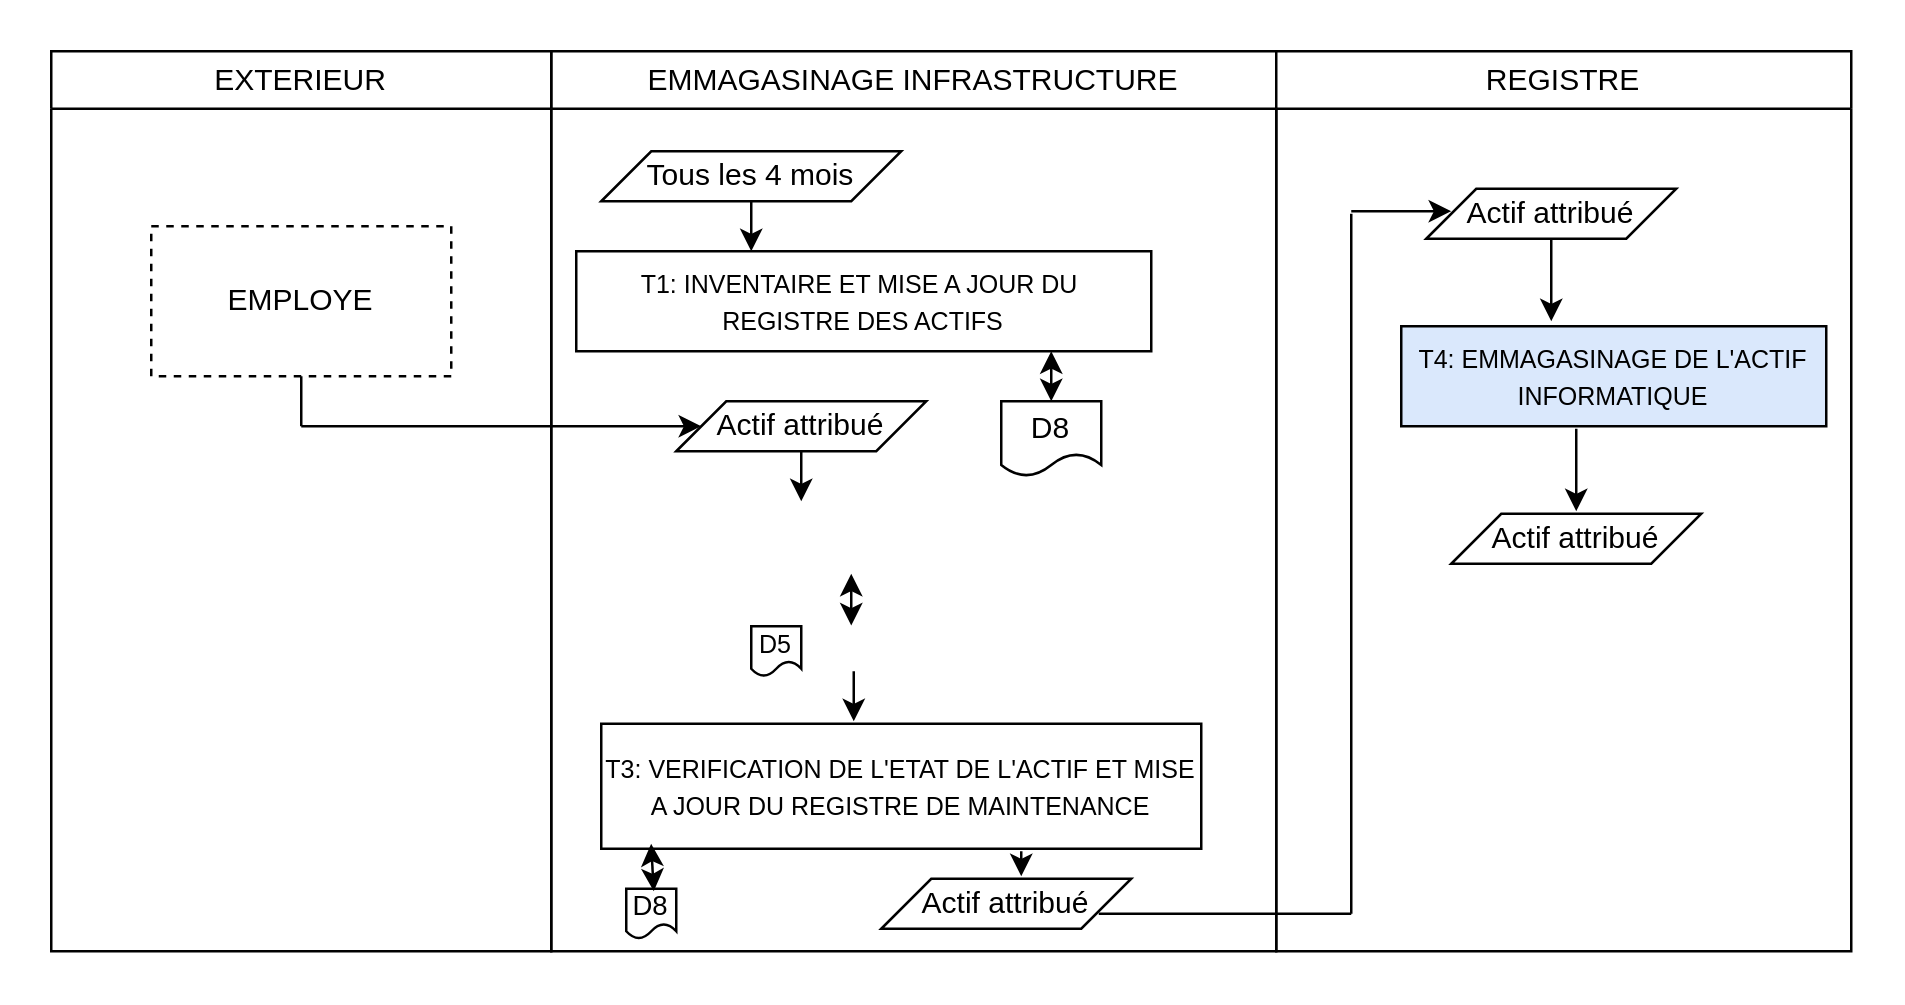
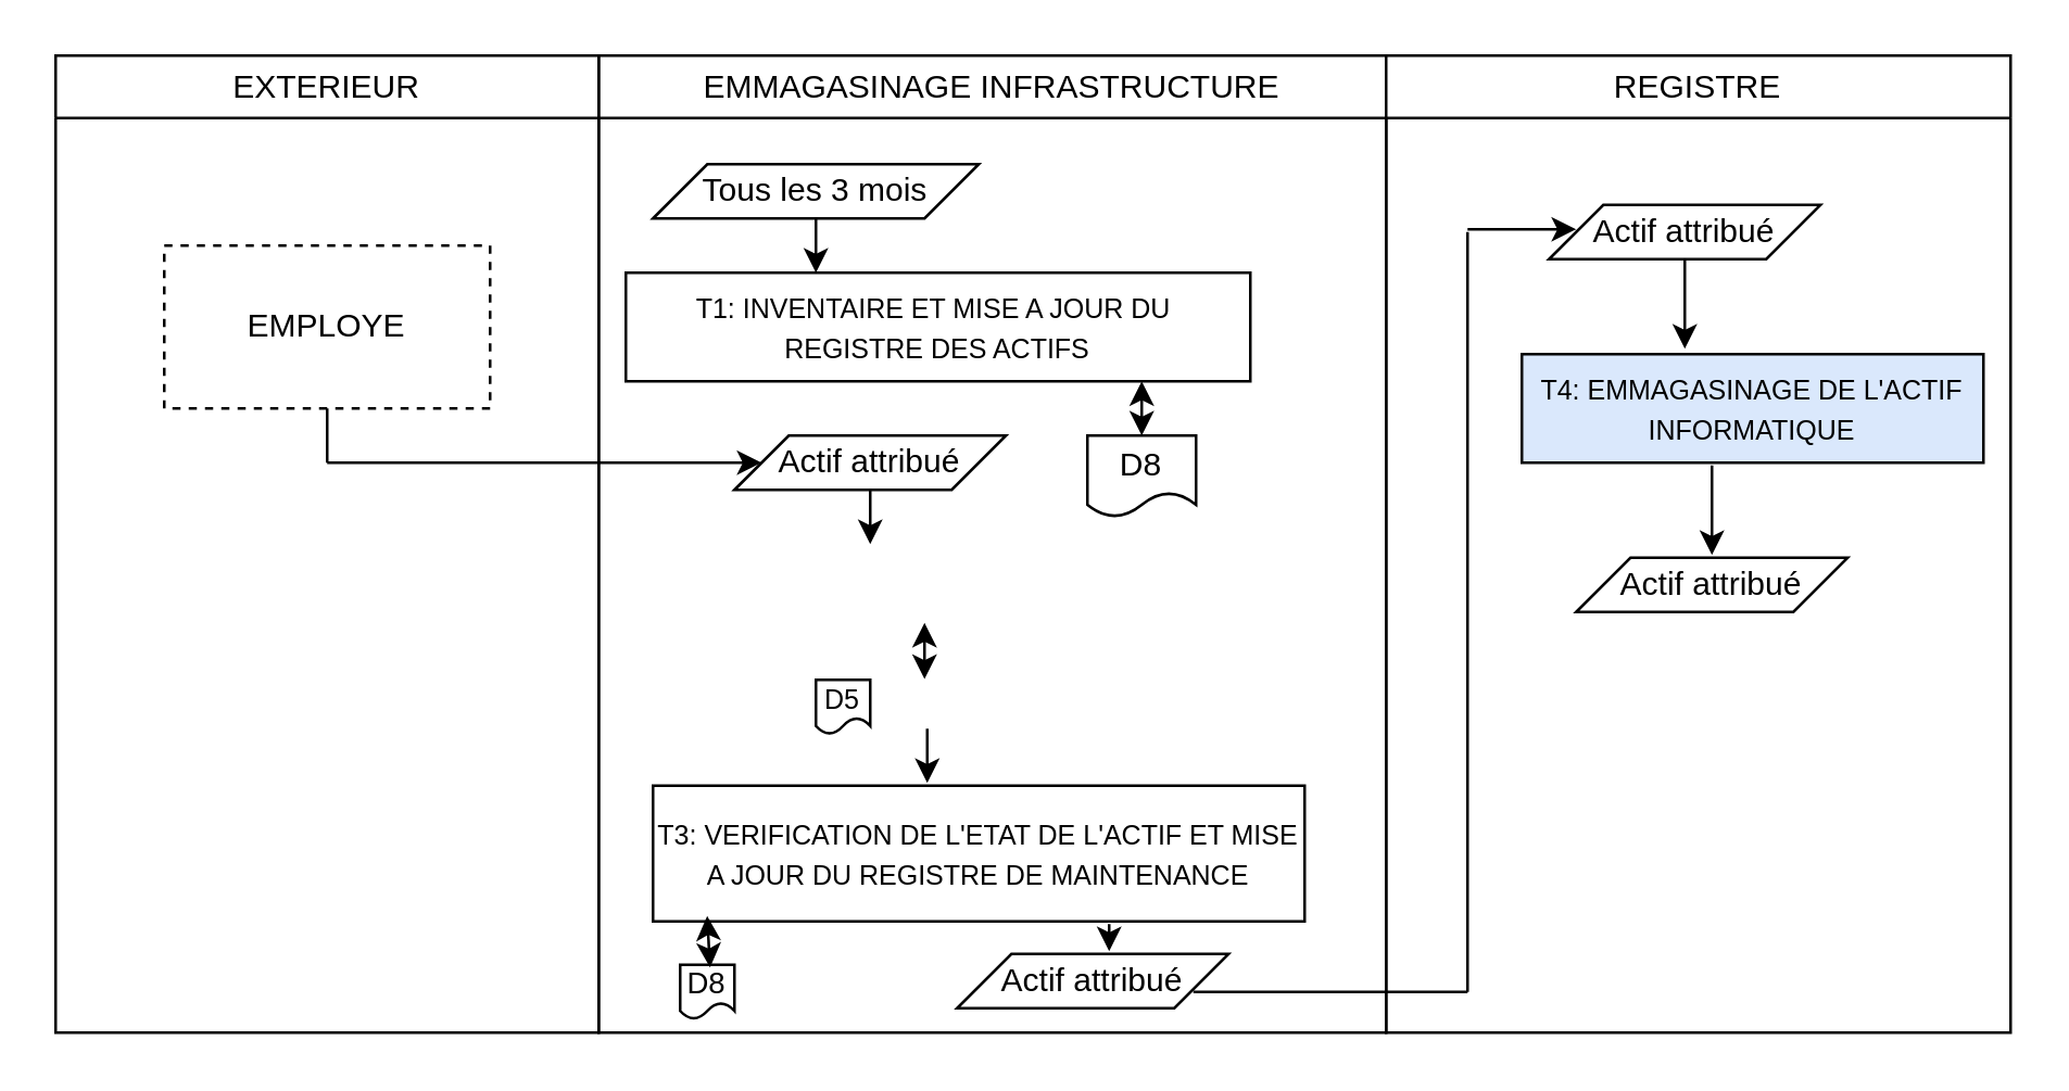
  <mxCell id="0" />
  <mxCell id="1" parent="0" />
  <mxCell id="2" value="&lt;span style=&quot;font-weight: normal;&quot;&gt;EMMAGASINAGE INFRASTRUCTURE&lt;/span&gt;" style="swimlane;whiteSpace=wrap;html=1;" parent="1" vertex="1"><mxGeometry x="220" y="20" width="290" height="360" as="geometry" /></mxCell>
- <mxCell id="3" value="Tous les 4 mois" style="shape=parallelogram;perimeter=parallelogramPerimeter;whiteSpace=wrap;html=1;fixedSize=1;" parent="2" vertex="1"><mxGeometry x="20" y="40" width="120" height="20" as="geometry" /></mxCell>
+ <mxCell id="3" value="Tous les 3 mois" style="shape=parallelogram;perimeter=parallelogramPerimeter;whiteSpace=wrap;html=1;fixedSize=1;" parent="2" vertex="1"><mxGeometry x="20" y="40" width="120" height="20" as="geometry" /></mxCell>
  <mxCell id="4" value="&lt;font style=&quot;font-size: 10px;&quot;&gt;T1: INVENTAIRE ET MISE A JOUR DU&amp;nbsp; REGISTRE DES ACTIFS&lt;/font&gt;" style="rounded=0;whiteSpace=wrap;html=1;" parent="2" vertex="1"><mxGeometry x="10" y="80" width="230" height="40" as="geometry" /></mxCell>
  <mxCell id="5" value="&lt;font style=&quot;font-size: 10px;&quot;&gt;T3: VERIFICATION DE L'ETAT DE L'ACTIF ET MISE A JOUR DU REGISTRE DE MAINTENANCE&lt;/font&gt;" style="rounded=0;whiteSpace=wrap;html=1;" parent="2" vertex="1"><mxGeometry x="20" y="269" width="240" height="50" as="geometry" /></mxCell>
  <mxCell id="6" value="Actif attribué" style="shape=parallelogram;perimeter=parallelogramPerimeter;whiteSpace=wrap;html=1;fixedSize=1;" parent="2" vertex="1"><mxGeometry x="50" y="140" width="100" height="20" as="geometry" /></mxCell>
  <mxCell id="7" value="" style="endArrow=classic;html=1;rounded=0;exitX=0.5;exitY=1;exitDx=0;exitDy=0;" parent="2" source="3" edge="1"><mxGeometry width="50" height="50" relative="1" as="geometry"><mxPoint x="110" y="130" as="sourcePoint" /><mxPoint x="80" y="80" as="targetPoint" /></mxGeometry></mxCell>
  <mxCell id="8" value="" style="endArrow=classic;html=1;rounded=0;exitX=0.5;exitY=1;exitDx=0;exitDy=0;" parent="2" source="6" edge="1"><mxGeometry width="50" height="50" relative="1" as="geometry"><mxPoint x="150" y="180" as="sourcePoint" /><mxPoint x="100" y="180" as="targetPoint" /></mxGeometry></mxCell>
  <mxCell id="9" value="" style="endArrow=classic;html=1;rounded=0;" parent="2" edge="1"><mxGeometry width="50" height="50" relative="1" as="geometry"><mxPoint x="121" y="248" as="sourcePoint" /><mxPoint x="121" y="268" as="targetPoint" /></mxGeometry></mxCell>
  <mxCell id="10" value="" style="endArrow=none;html=1;rounded=0;" parent="2" edge="1"><mxGeometry width="50" height="50" relative="1" as="geometry"><mxPoint x="219" y="345" as="sourcePoint" /><mxPoint x="320" y="345" as="targetPoint" /></mxGeometry></mxCell>
  <mxCell id="11" value="&lt;font style=&quot;font-size: 11px;&quot;&gt;D8&lt;/font&gt;" style="shape=document;whiteSpace=wrap;html=1;boundedLbl=1;" parent="2" vertex="1"><mxGeometry x="30" y="335" width="20" height="20" as="geometry" /></mxCell>
  <mxCell id="12" value="" style="endArrow=classic;startArrow=classic;html=1;rounded=0;entryX=0.079;entryY=0.98;entryDx=0;entryDy=0;entryPerimeter=0;" parent="2" edge="1"><mxGeometry width="50" height="50" relative="1" as="geometry"><mxPoint x="41" y="336" as="sourcePoint" /><mxPoint x="39.96" y="317" as="targetPoint" /></mxGeometry></mxCell>
  <mxCell id="13" value="" style="endArrow=classic;startArrow=classic;html=1;rounded=0;" parent="2" edge="1"><mxGeometry width="50" height="50" relative="1" as="geometry"><mxPoint x="200" y="140" as="sourcePoint" /><mxPoint x="200" y="120" as="targetPoint" /></mxGeometry></mxCell>
  <mxCell id="14" value="&lt;font style=&quot;font-size: 10px;&quot;&gt;D5&lt;/font&gt;" style="shape=document;whiteSpace=wrap;html=1;boundedLbl=1;" parent="2" vertex="1"><mxGeometry x="80" y="230" width="20" height="20" as="geometry" /></mxCell>
  <mxCell id="15" value="" style="endArrow=classic;startArrow=classic;html=1;rounded=0;" parent="2" edge="1"><mxGeometry width="50" height="50" relative="1" as="geometry"><mxPoint x="120" y="209" as="sourcePoint" /><mxPoint x="120" y="229.711" as="targetPoint" /></mxGeometry></mxCell>
  <mxCell id="16" value="D8" style="shape=document;whiteSpace=wrap;html=1;boundedLbl=1;" vertex="1" parent="2"><mxGeometry x="180" y="140" width="40" height="30" as="geometry" /></mxCell>
  <mxCell id="17" value="&lt;span style=&quot;font-weight: normal;&quot;&gt;EXTERIEUR&lt;/span&gt;" style="swimlane;whiteSpace=wrap;html=1;" parent="1" vertex="1"><mxGeometry x="20" y="20" width="200" height="360" as="geometry" /></mxCell>
  <mxCell id="18" value="EMPLOYE" style="whiteSpace=wrap;html=1;dashed=1;rounded=0;" parent="17" vertex="1"><mxGeometry x="40" y="70" width="120" height="60" as="geometry" /></mxCell>
  <mxCell id="19" value="" style="endArrow=none;html=1;rounded=0;entryX=0.5;entryY=1;entryDx=0;entryDy=0;" parent="17" target="18" edge="1"><mxGeometry width="50" height="50" relative="1" as="geometry"><mxPoint x="100" y="150" as="sourcePoint" /><mxPoint x="150" y="170" as="targetPoint" /></mxGeometry></mxCell>
  <mxCell id="20" value="&lt;span style=&quot;font-weight: normal;&quot;&gt;REGISTRE&lt;/span&gt;" style="swimlane;whiteSpace=wrap;html=1;" parent="1" vertex="1"><mxGeometry x="510" y="20" width="230" height="360" as="geometry" /></mxCell>
  <mxCell id="21" value="&lt;font style=&quot;font-size: 10px;&quot;&gt;T4: EMMAGASINAGE DE L'ACTIF INFORMATIQUE&lt;/font&gt;" style="rounded=0;whiteSpace=wrap;html=1;fillColor=#dae8fc;" parent="20" vertex="1"><mxGeometry x="50" y="110" width="170" height="40" as="geometry" /></mxCell>
  <mxCell id="22" value="Actif attribué" style="shape=parallelogram;perimeter=parallelogramPerimeter;whiteSpace=wrap;html=1;fixedSize=1;" parent="20" vertex="1"><mxGeometry x="60" y="55" width="100" height="20" as="geometry" /></mxCell>
  <mxCell id="23" value="" style="endArrow=none;html=1;rounded=0;" parent="20" edge="1"><mxGeometry width="50" height="50" relative="1" as="geometry"><mxPoint x="30" y="345" as="sourcePoint" /><mxPoint x="30" y="65" as="targetPoint" /></mxGeometry></mxCell>
  <mxCell id="24" value="" style="endArrow=classic;html=1;rounded=0;entryX=0;entryY=0.5;entryDx=0;entryDy=0;" parent="20" edge="1"><mxGeometry width="50" height="50" relative="1" as="geometry"><mxPoint x="30" y="64" as="sourcePoint" /><mxPoint x="70" y="64" as="targetPoint" /></mxGeometry></mxCell>
  <mxCell id="25" value="" style="endArrow=classic;html=1;rounded=0;exitX=0.5;exitY=1;exitDx=0;exitDy=0;entryX=0.353;entryY=-0.05;entryDx=0;entryDy=0;entryPerimeter=0;" parent="20" source="22" target="21" edge="1"><mxGeometry width="50" height="50" relative="1" as="geometry"><mxPoint x="160" y="100" as="sourcePoint" /><mxPoint x="210" y="50" as="targetPoint" /></mxGeometry></mxCell>
  <mxCell id="26" value="" style="endArrow=classic;html=1;rounded=0;" parent="1" target="6" edge="1"><mxGeometry width="50" height="50" relative="1" as="geometry"><mxPoint x="120" y="170" as="sourcePoint" /><mxPoint x="380" y="100" as="targetPoint" /></mxGeometry></mxCell>
  <mxCell id="27" value="Actif attribué" style="shape=parallelogram;perimeter=parallelogramPerimeter;whiteSpace=wrap;html=1;fixedSize=1;" parent="1" vertex="1"><mxGeometry x="352" y="351" width="100" height="20" as="geometry" /></mxCell>
  <mxCell id="28" value="Actif attribué" style="shape=parallelogram;perimeter=parallelogramPerimeter;whiteSpace=wrap;html=1;fixedSize=1;" parent="1" vertex="1"><mxGeometry x="580" y="205" width="100" height="20" as="geometry" /></mxCell>
  <mxCell id="29" value="" style="endArrow=classic;html=1;rounded=0;exitX=0.5;exitY=1;exitDx=0;exitDy=0;entryX=0.353;entryY=-0.05;entryDx=0;entryDy=0;entryPerimeter=0;" parent="1" edge="1"><mxGeometry width="50" height="50" relative="1" as="geometry"><mxPoint x="630" y="171" as="sourcePoint" /><mxPoint x="630" y="204" as="targetPoint" /></mxGeometry></mxCell>
  <mxCell id="30" value="" style="endArrow=classic;html=1;rounded=0;" parent="1" edge="1"><mxGeometry width="50" height="50" relative="1" as="geometry"><mxPoint x="408" y="340" as="sourcePoint" /><mxPoint x="408" y="350" as="targetPoint" /></mxGeometry></mxCell>
